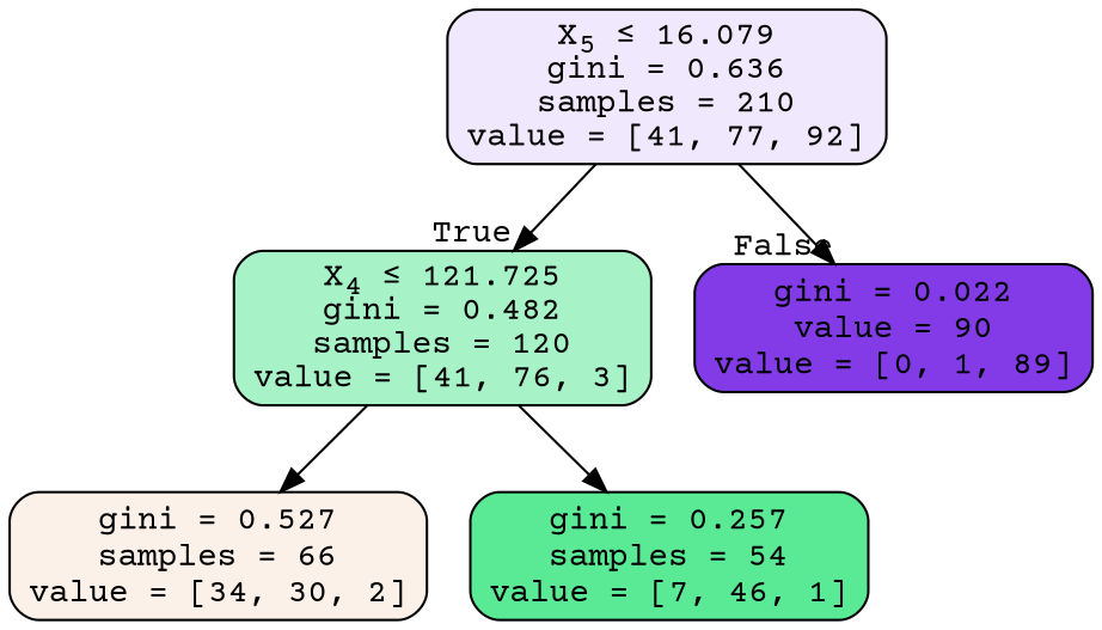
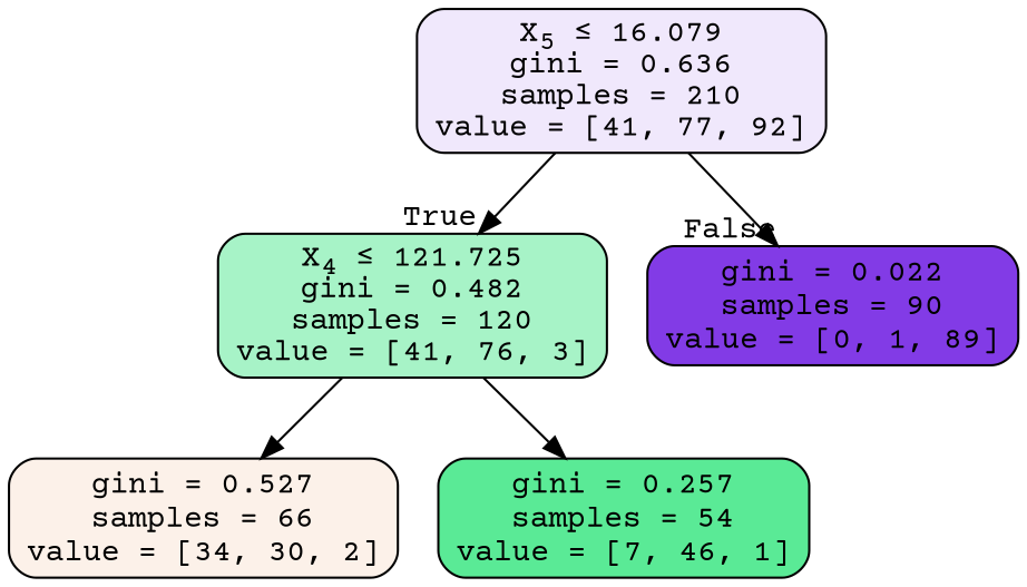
  digraph {
    fontname="Courier Prime"
    node [color=black fontname="Courier Prime" shape=box style="filled, rounded"]
    edge [fontname="Courier Prime"]
    n1 [fillcolor="#8139e51d" label=<X<SUB>5</SUB> &le; 16.079<br/>gini = 0.636<br/>samples = 210<br/>value = [41, 77, 92]>]
    n2 [fillcolor="#39e58171" label=<X<SUB>4</SUB> &le; 121.725<br/>gini = 0.482<br/>samples = 120<br/>value = [41, 76, 3]>]
-   n3 [fillcolor="#8139e5fc" label=<gini = 0.022<br/>value = 90<br/>value = [0, 1, 89]>]
+   n3 [fillcolor="#8139e5fc" label=<gini = 0.022<br/>samples = 90<br/>value = [0, 1, 89]>]
    n4 [fillcolor="#e581391c" label=<gini = 0.527<br/>samples = 66<br/>value = [34, 30, 2]>]
    n5 [fillcolor="#39e581d4" label=<gini = 0.257<br/>samples = 54<br/>value = [7, 46, 1]>]
    n1 -> n2 [headlabel=True labelangle=45 labeldistance=2.5]
    n1 -> n3 [headlabel=False labelangle=-45 labeldistance=2.5]
    n2 -> n4
    n2 -> n5
  }
